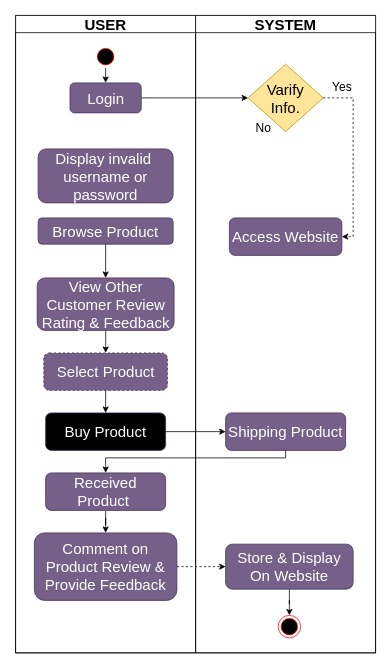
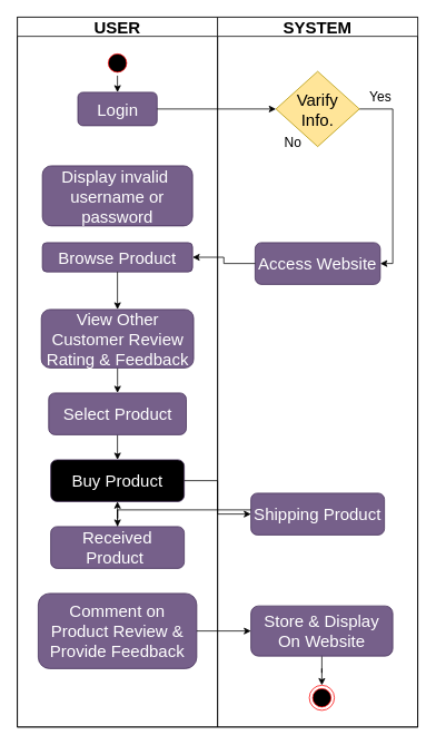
  <mxCell id="0" />
  <mxCell id="1" parent="0" />
  <mxCell id="2" value="" style="rounded=0;whiteSpace=wrap;html=1;" parent="1" vertex="1"><mxGeometry x="20" y="20" width="480" height="850" as="geometry" /></mxCell>
  <mxCell id="3" value="USER" style="swimlane;startSize=23;fontSize=20;" parent="1" vertex="1"><mxGeometry x="20" y="20" width="240" height="850" as="geometry" /></mxCell>
  <mxCell id="4" value="Login" style="rounded=1;whiteSpace=wrap;html=1;fontSize=20;fillColor=#76608a;fontColor=#ffffff;strokeColor=#432D57;" parent="3" vertex="1"><mxGeometry x="72.5" y="90" width="95" height="40" as="geometry" /></mxCell>
  <mxCell id="5" value="Browse Product" style="rounded=1;whiteSpace=wrap;html=1;fontSize=20;fillColor=#76608a;fontColor=#ffffff;strokeColor=#432D57;" parent="3" vertex="1"><mxGeometry x="30" y="270" width="180" height="35" as="geometry" /></mxCell>
  <mxCell id="6" style="edgeStyle=orthogonalEdgeStyle;rounded=0;orthogonalLoop=1;jettySize=auto;html=1;entryX=0.5;entryY=0;entryDx=0;entryDy=0;" parent="3" source="7" target="11" edge="1"><mxGeometry relative="1" as="geometry" /></mxCell>
  <mxCell id="7" value="View Other Customer Review Rating &amp;amp; Feedback" style="rounded=1;whiteSpace=wrap;html=1;fontSize=20;fillColor=#76608a;fontColor=#ffffff;strokeColor=#432D57;" parent="3" vertex="1"><mxGeometry x="28.75" y="350" width="182.5" height="70" as="geometry" /></mxCell>
  <mxCell id="8" style="edgeStyle=orthogonalEdgeStyle;rounded=0;orthogonalLoop=1;jettySize=auto;html=1;entryX=0.5;entryY=0;entryDx=0;entryDy=0;" parent="3" source="5" target="7" edge="1"><mxGeometry relative="1" as="geometry"><mxPoint x="120" y="330" as="targetPoint" /></mxGeometry></mxCell>
  <mxCell id="9" style="edgeStyle=orthogonalEdgeStyle;rounded=0;orthogonalLoop=1;jettySize=auto;html=1;exitX=0.5;exitY=1;exitDx=0;exitDy=0;exitPerimeter=0;entryX=0.5;entryY=0;entryDx=0;entryDy=0;" parent="3" target="4" edge="1"><mxGeometry relative="1" as="geometry"><mxPoint x="120" y="90" as="targetPoint" /><mxPoint x="120" y="70" as="sourcePoint" /></mxGeometry></mxCell>
  <mxCell id="10" style="edgeStyle=orthogonalEdgeStyle;rounded=0;orthogonalLoop=1;jettySize=auto;html=1;exitX=0.5;exitY=1;exitDx=0;exitDy=0;entryX=0.5;entryY=0;entryDx=0;entryDy=0;" parent="3" source="11" target="12" edge="1"><mxGeometry relative="1" as="geometry" /></mxCell>
- <mxCell id="11" value="Select Product" style="rounded=1;whiteSpace=wrap;html=1;fontSize=20;fillColor=#76608a;fontColor=#ffffff;strokeColor=#432D57;dashed=1;" parent="3" vertex="1"><mxGeometry x="37.5" y="450" width="165" height="50" as="geometry" /></mxCell>
+ <mxCell id="11" value="Select Product" style="rounded=1;whiteSpace=wrap;html=1;fontSize=20;fillColor=#76608a;fontColor=#ffffff;strokeColor=#432D57;" parent="3" vertex="1"><mxGeometry x="37.5" y="450" width="165" height="50" as="geometry" /></mxCell>
  <mxCell id="12" value="Buy Product" style="rounded=1;whiteSpace=wrap;html=1;fontSize=20;fillColor=#000000;fontColor=#ffffff;strokeColor=#432D57;" parent="3" vertex="1"><mxGeometry x="40" y="530" width="160" height="50" as="geometry" /></mxCell>
- <mxCell id="13" style="edgeStyle=orthogonalEdgeStyle;rounded=0;orthogonalLoop=1;jettySize=auto;html=1;entryX=0.5;entryY=0;entryDx=0;entryDy=0;" parent="3" source="14" target="15" edge="1"><mxGeometry relative="1" as="geometry" /></mxCell>
+ <mxCell id="13" style="edgeStyle=orthogonalEdgeStyle;rounded=0;orthogonalLoop=1;jettySize=auto;html=1;" parent="3" source="14" target="12" edge="1"><mxGeometry relative="1" as="geometry" /></mxCell>
  <mxCell id="14" value="Received Product&amp;nbsp;" style="rounded=1;whiteSpace=wrap;html=1;fontSize=20;fillColor=#76608a;fontColor=#ffffff;strokeColor=#432D57;" parent="3" vertex="1"><mxGeometry x="40" y="610" width="160" height="50" as="geometry" /></mxCell>
  <mxCell id="15" value="Comment on Product Review &amp;amp;&lt;br style=&quot;font-size: 20px;&quot;&gt;Provide Feedback" style="rounded=1;whiteSpace=wrap;html=1;fontSize=20;fillColor=#76608a;fontColor=#ffffff;strokeColor=#432D57;" parent="3" vertex="1"><mxGeometry x="25" y="690" width="190" height="90" as="geometry" /></mxCell>
  <mxCell id="16" value="" style="ellipse;html=1;shape=startState;fillColor=#000000;strokeColor=#ff0000;" parent="3" vertex="1"><mxGeometry x="105" y="40" width="30" height="30" as="geometry" /></mxCell>
  <mxCell id="17" value="Display invalid&amp;nbsp;&lt;br style=&quot;font-size: 20px;&quot;&gt;username or password" style="rounded=1;whiteSpace=wrap;html=1;fontSize=20;fillColor=#76608a;fontColor=#ffffff;strokeColor=#432D57;" parent="3" vertex="1"><mxGeometry x="30" y="178" width="180" height="72" as="geometry" /></mxCell>
  <mxCell id="18" value="SYSTEM" style="swimlane;fontSize=20;" parent="1" vertex="1"><mxGeometry x="260" y="20" width="240" height="850" as="geometry" /></mxCell>
  <mxCell id="19" value="Access Website" style="rounded=1;whiteSpace=wrap;html=1;fontSize=20;fillColor=#76608a;fontColor=#ffffff;strokeColor=#432D57;" parent="18" vertex="1"><mxGeometry x="45" y="270" width="150" height="50" as="geometry" /></mxCell>
- <mxCell id="20" style="edgeStyle=orthogonalEdgeStyle;rounded=0;orthogonalLoop=1;jettySize=auto;html=1;exitX=1;exitY=0.5;exitDx=0;exitDy=0;entryX=1;entryY=0.5;entryDx=0;entryDy=0;dashed=1;" parent="18" source="21" target="19" edge="1"><mxGeometry relative="1" as="geometry"><Array as="points"><mxPoint x="210" y="110" /><mxPoint x="210" y="295" /></Array></mxGeometry></mxCell>
+ <mxCell id="20" style="edgeStyle=orthogonalEdgeStyle;rounded=0;orthogonalLoop=1;jettySize=auto;html=1;exitX=1;exitY=0.5;exitDx=0;exitDy=0;entryX=1;entryY=0.5;entryDx=0;entryDy=0;" parent="18" source="21" target="19" edge="1"><mxGeometry relative="1" as="geometry"><Array as="points"><mxPoint x="210" y="110" /><mxPoint x="210" y="295" /></Array></mxGeometry></mxCell>
  <mxCell id="21" value="Varify&lt;br&gt;Info." style="rhombus;whiteSpace=wrap;html=1;fontSize=20;fillColor=#FFE599;fontColor=#000000;strokeColor=#B09500;" parent="18" vertex="1"><mxGeometry x="70" y="65" width="100" height="90" as="geometry" /></mxCell>
  <mxCell id="22" value="Yes" style="text;html=1;align=center;verticalAlign=middle;resizable=0;points=[];autosize=1;fontSize=16;" parent="18" vertex="1"><mxGeometry x="170" y="80" width="50" height="30" as="geometry" /></mxCell>
  <mxCell id="23" value="No" style="text;html=1;align=center;verticalAlign=middle;resizable=0;points=[];autosize=1;fontSize=16;" parent="18" vertex="1"><mxGeometry x="70" y="135" width="40" height="30" as="geometry" /></mxCell>
- <mxCell id="24" value="Shipping Product" style="rounded=1;whiteSpace=wrap;html=1;fontSize=20;fillColor=#76608a;fontColor=#ffffff;strokeColor=#432D57;" parent="18" vertex="1"><mxGeometry x="40" y="530" width="160" height="50" as="geometry" /></mxCell>
+ <mxCell id="24" value="Shipping Product" style="rounded=1;whiteSpace=wrap;html=1;fontSize=20;fillColor=#76608a;fontColor=#ffffff;strokeColor=#432D57;" parent="18" vertex="1"><mxGeometry x="40" y="570" width="160" height="50" as="geometry" /></mxCell>
  <mxCell id="25" style="edgeStyle=orthogonalEdgeStyle;rounded=0;orthogonalLoop=1;jettySize=auto;html=1;entryX=0.5;entryY=0;entryDx=0;entryDy=0;" parent="18" source="26" target="27" edge="1"><mxGeometry relative="1" as="geometry" /></mxCell>
  <mxCell id="26" value="Store &amp;amp; Display On Website" style="rounded=1;whiteSpace=wrap;html=1;fontSize=20;fillColor=#76608a;fontColor=#ffffff;strokeColor=#432D57;" parent="18" vertex="1"><mxGeometry x="40" y="705" width="170" height="60" as="geometry" /></mxCell>
  <mxCell id="27" value="" style="ellipse;html=1;shape=endState;fillColor=#000000;strokeColor=#ff0000;" parent="18" vertex="1"><mxGeometry x="110" y="800" width="30" height="30" as="geometry" /></mxCell>
  <mxCell id="28" style="edgeStyle=orthogonalEdgeStyle;rounded=0;orthogonalLoop=1;jettySize=auto;html=1;entryX=0;entryY=0.5;entryDx=0;entryDy=0;" parent="1" source="4" target="21" edge="1"><mxGeometry relative="1" as="geometry"><mxPoint x="320" y="110" as="targetPoint" /></mxGeometry></mxCell>
+ <mxCell id="29" style="edgeStyle=orthogonalEdgeStyle;rounded=0;orthogonalLoop=1;jettySize=auto;html=1;entryX=1;entryY=0.5;entryDx=0;entryDy=0;" parent="1" source="19" target="5" edge="1"><mxGeometry relative="1" as="geometry"><mxPoint x="210" y="300" as="targetPoint" /></mxGeometry></mxCell>
  <mxCell id="30" style="edgeStyle=orthogonalEdgeStyle;rounded=0;orthogonalLoop=1;jettySize=auto;html=1;entryX=0;entryY=0.5;entryDx=0;entryDy=0;" parent="1" source="12" target="24" edge="1"><mxGeometry relative="1" as="geometry" /></mxCell>
  <mxCell id="31" style="edgeStyle=orthogonalEdgeStyle;rounded=0;orthogonalLoop=1;jettySize=auto;html=1;" parent="1" source="24" target="14" edge="1"><mxGeometry relative="1" as="geometry"><Array as="points"><mxPoint x="380" y="610" /><mxPoint x="140" y="610" /></Array></mxGeometry></mxCell>
- <mxCell id="32" style="edgeStyle=orthogonalEdgeStyle;rounded=0;orthogonalLoop=1;jettySize=auto;html=1;entryX=0;entryY=0.5;entryDx=0;entryDy=0;dashed=1;" parent="1" source="15" target="26" edge="1"><mxGeometry relative="1" as="geometry" /></mxCell>
+ <mxCell id="32" style="edgeStyle=orthogonalEdgeStyle;rounded=0;orthogonalLoop=1;jettySize=auto;html=1;entryX=0;entryY=0.5;entryDx=0;entryDy=0;" parent="1" source="15" target="26" edge="1"><mxGeometry relative="1" as="geometry" /></mxCell>
